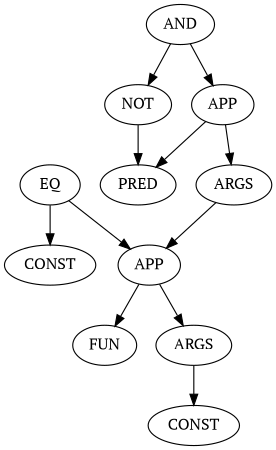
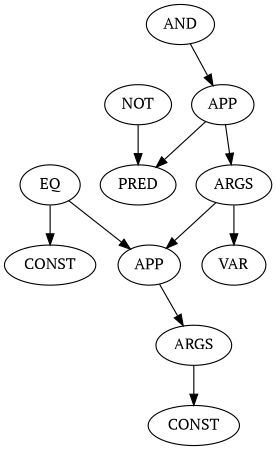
  digraph {
    fontname="PT Serif"
    node [fontname="PT Serif"]
    edge [fontname="PT Serif"]
+   n1 [label=VAR]
    n2 [label=AND]
    n3 [label=APP]
    n4 [label=NOT]
    n5 [label=PRED]
    n6 [label=ARGS]
    n7 [label=APP]
-   n8 [label=FUN]
    n9 [label=ARGS]
    n10 [label=CONST]
    n11 [label=EQ]
    n12 [label=CONST]
    n2 -> n3
-   n2 -> n4
    n3 -> n5
    n3 -> n6
    n4 -> n5
+   n6 -> n1
    n6 -> n7
-   n7 -> n8
    n7 -> n9
    n9 -> n10
    n11 -> n7
    n11 -> n12
  }
